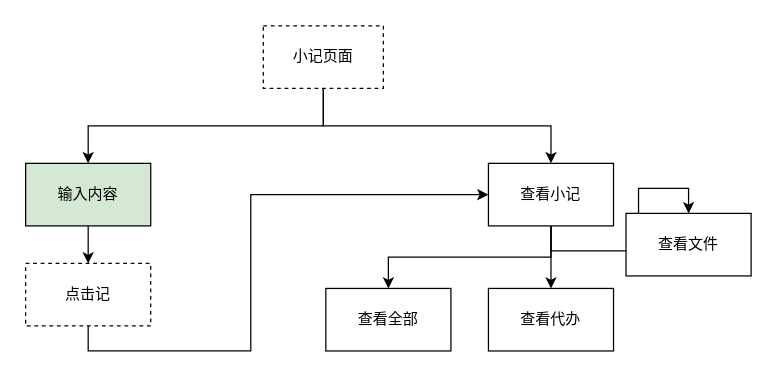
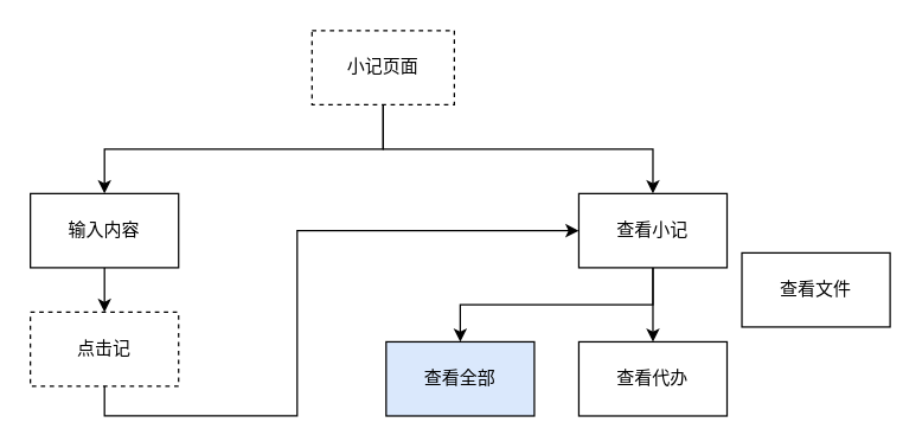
  <mxCell id="0" />
  <mxCell id="1" parent="0" />
  <mxCell id="2" style="edgeStyle=orthogonalEdgeStyle;rounded=0;orthogonalLoop=1;jettySize=auto;html=1;exitX=0.5;exitY=1;exitDx=0;exitDy=0;entryX=0.5;entryY=0;entryDx=0;entryDy=0;" edge="1" parent="1" source="4" target="13"><mxGeometry relative="1" as="geometry" /></mxCell>
  <mxCell id="3" style="edgeStyle=orthogonalEdgeStyle;rounded=0;orthogonalLoop=1;jettySize=auto;html=1;exitX=0.5;exitY=1;exitDx=0;exitDy=0;" edge="1" parent="1" source="4" target="8"><mxGeometry relative="1" as="geometry" /></mxCell>
  <mxCell id="4" value="小记页面" style="rounded=0;whiteSpace=wrap;html=1;dashed=1;" vertex="1" parent="1"><mxGeometry x="210" y="20" width="96" height="50" as="geometry" /></mxCell>
  <mxCell id="5" style="edgeStyle=orthogonalEdgeStyle;rounded=0;orthogonalLoop=1;jettySize=auto;html=1;exitX=0.5;exitY=1;exitDx=0;exitDy=0;entryX=0.5;entryY=0;entryDx=0;entryDy=0;" edge="1" parent="1" source="8" target="9"><mxGeometry relative="1" as="geometry" /></mxCell>
  <mxCell id="6" style="edgeStyle=orthogonalEdgeStyle;rounded=0;orthogonalLoop=1;jettySize=auto;html=1;exitX=0.5;exitY=1;exitDx=0;exitDy=0;" edge="1" parent="1" source="8" target="10"><mxGeometry relative="1" as="geometry" /></mxCell>
- <mxCell id="7" style="edgeStyle=orthogonalEdgeStyle;rounded=0;orthogonalLoop=1;jettySize=auto;html=1;exitX=0.5;exitY=1;exitDx=0;exitDy=0;entryX=0.5;entryY=0;entryDx=0;entryDy=0;" edge="1" parent="1" source="8" target="11"><mxGeometry relative="1" as="geometry" /></mxCell>
  <mxCell id="8" value="查看小记" style="rounded=0;whiteSpace=wrap;html=1;" vertex="1" parent="1"><mxGeometry x="390" y="130" width="100" height="50" as="geometry" /></mxCell>
- <mxCell id="9" value="查看全部" style="rounded=0;whiteSpace=wrap;html=1;" vertex="1" parent="1"><mxGeometry x="260" y="230" width="100" height="50" as="geometry" /></mxCell>
+ <mxCell id="9" value="查看全部" style="rounded=0;whiteSpace=wrap;html=1;fillColor=#dae8fc;" vertex="1" parent="1"><mxGeometry x="260" y="230" width="100" height="50" as="geometry" /></mxCell>
  <mxCell id="10" value="查看代办" style="rounded=0;whiteSpace=wrap;html=1;" vertex="1" parent="1"><mxGeometry x="390" y="230" width="100" height="50" as="geometry" /></mxCell>
  <mxCell id="11" value="查看文件" style="rounded=0;whiteSpace=wrap;html=1;" vertex="1" parent="1"><mxGeometry x="500" y="170" width="100" height="50" as="geometry" /></mxCell>
  <mxCell id="12" style="edgeStyle=orthogonalEdgeStyle;rounded=0;orthogonalLoop=1;jettySize=auto;html=1;exitX=0.5;exitY=1;exitDx=0;exitDy=0;entryX=0.5;entryY=0;entryDx=0;entryDy=0;" edge="1" parent="1" source="13" target="15"><mxGeometry relative="1" as="geometry" /></mxCell>
- <mxCell id="13" value="输入内容" style="rounded=0;whiteSpace=wrap;html=1;fillColor=#d5e8d4;" vertex="1" parent="1"><mxGeometry x="20" y="130" width="100" height="50" as="geometry" /></mxCell>
+ <mxCell id="13" value="输入内容" style="rounded=0;whiteSpace=wrap;html=1;" vertex="1" parent="1"><mxGeometry x="20" y="130" width="100" height="50" as="geometry" /></mxCell>
  <mxCell id="14" style="edgeStyle=orthogonalEdgeStyle;rounded=0;orthogonalLoop=1;jettySize=auto;html=1;exitX=0.5;exitY=1;exitDx=0;exitDy=0;entryX=0;entryY=0.5;entryDx=0;entryDy=0;" edge="1" parent="1" source="15" target="8"><mxGeometry relative="1" as="geometry"><Array as="points"><mxPoint x="70" y="280" /><mxPoint x="200" y="280" /><mxPoint x="200" y="155" /></Array></mxGeometry></mxCell>
  <mxCell id="15" value="点击记" style="rounded=0;whiteSpace=wrap;html=1;dashed=1;" vertex="1" parent="1"><mxGeometry x="20" y="210" width="100" height="50" as="geometry" /></mxCell>
